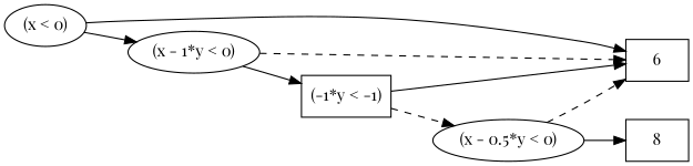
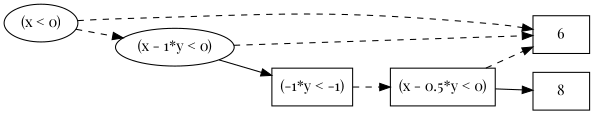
  digraph {
    fontname="Playfair Display"
    rankdir=LR
    node [fontname="Playfair Display"]
    edge [fontname="Playfair Display"]
    n1 [label="(x < 0)"]
    n2 [label=6 shape=box]
    n3 [label=8 shape=box]
    n4 [label="(x - 1*y < 0)"]
    n5 [label="(-1*y < -1)" shape=box]
-   n6 [label="(x - 0.5*y < 0)"]
+   n6 [label="(x - 0.5*y < 0)" shape=box]
    subgraph sub_1 {
      rank=same
      n1
    }
    subgraph sub_2 {
      rank=same
      n2
      n3
    }
    subgraph sub_3 {
      rank=same
      n4
    }
    subgraph sub_4 {
      rank=same
      n5
    }
    subgraph sub_5 {
      rank=same
      n6
    }
-   n1 -> n2
-   n1 -> n4 [style=solid]
+   n1 -> n2 [style=dashed]
+   n1 -> n4 [style=dashed]
    n4 -> n2 [style=dashed]
    n4 -> n5
-   n5 -> n2
    n5 -> n6 [style=dashed]
    n6 -> n2 [style=dashed]
    n6 -> n3
  }
